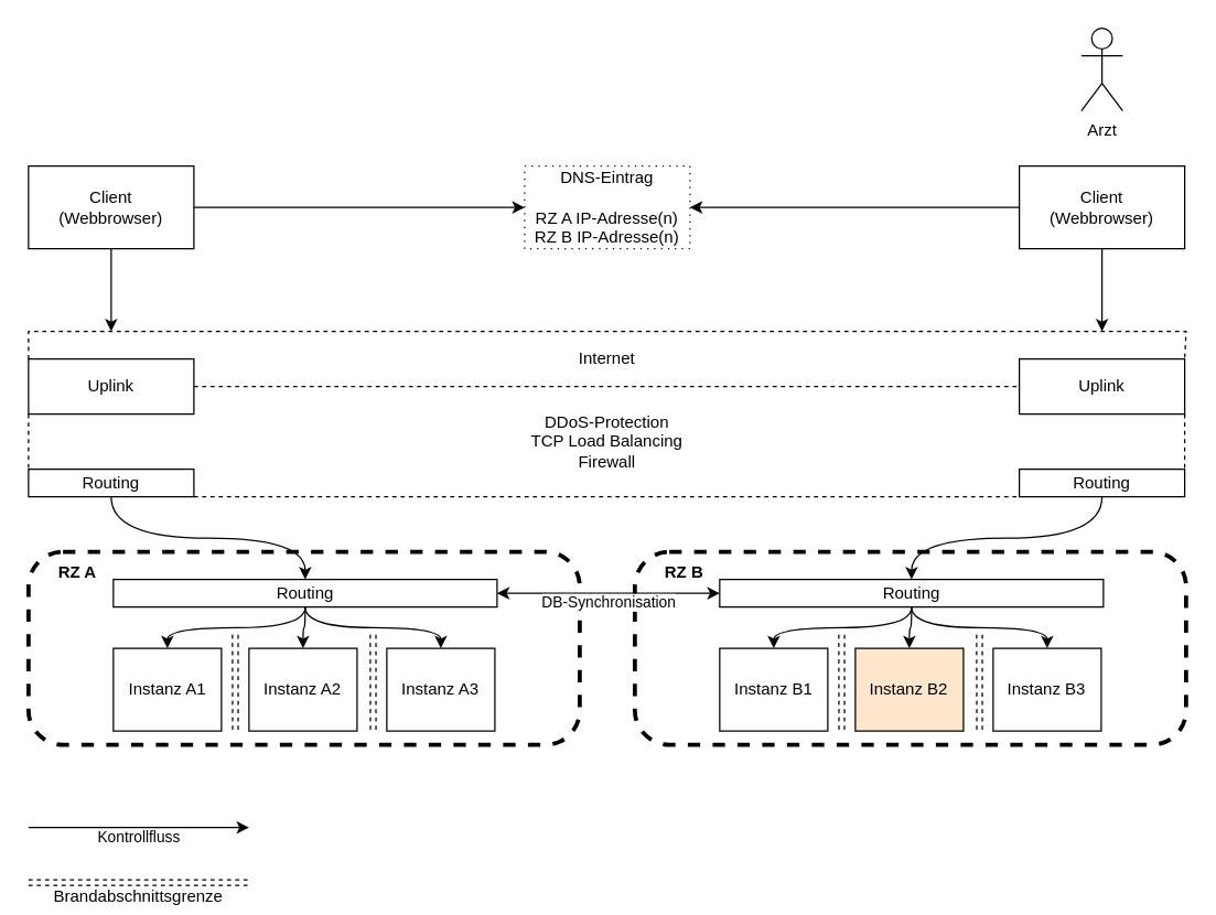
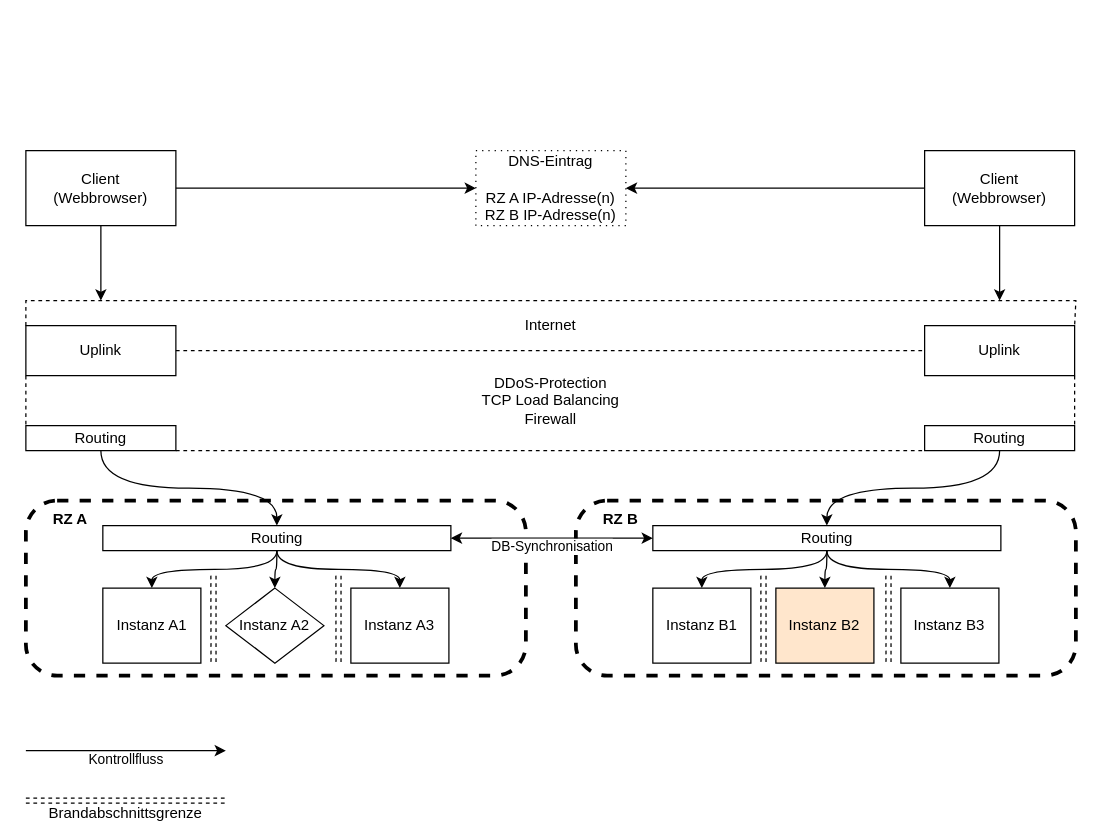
  <mxCell id="0" />
  <mxCell id="1" parent="0" />
- <mxCell id="2" value="Arzt" style="shape=umlActor;verticalLabelPosition=bottom;verticalAlign=top;html=1;outlineConnect=0;" vertex="1" parent="1"><mxGeometry x="784" y="20" width="30" height="60" as="geometry" /></mxCell>
  <mxCell id="3" value="Client&lt;br&gt;(Webbrowser)" style="rounded=0;whiteSpace=wrap;html=1;" vertex="1" parent="1"><mxGeometry x="20" y="120" width="120" height="60" as="geometry" /></mxCell>
  <mxCell id="4" value="Kontrollfluss" style="endArrow=classic;html=1;rounded=0;labelBackgroundColor=none;spacing=0;spacingTop=14;" edge="1" parent="1"><mxGeometry width="50" height="50" relative="1" as="geometry"><mxPoint x="20" y="600" as="sourcePoint" /><mxPoint x="180" y="600" as="targetPoint" /><mxPoint as="offset" /></mxGeometry></mxCell>
  <mxCell id="5" value="Client&lt;br&gt;(Webbrowser)" style="rounded=0;whiteSpace=wrap;html=1;" vertex="1" parent="1"><mxGeometry x="739" y="120" width="120" height="60" as="geometry" /></mxCell>
  <mxCell id="6" value="" style="endArrow=none;dashed=1;html=1;rounded=0;exitX=0;exitY=0;exitDx=0;exitDy=0;entryX=1;entryY=0;entryDx=0;entryDy=0;" edge="1" parent="1" source="7" target="8"><mxGeometry width="50" height="50" relative="1" as="geometry"><mxPoint x="20" y="240" as="sourcePoint" /><mxPoint x="780" y="240" as="targetPoint" /><Array as="points"><mxPoint x="20" y="240" /><mxPoint x="860" y="240" /></Array></mxGeometry></mxCell>
  <mxCell id="7" value="Uplink" style="rounded=0;whiteSpace=wrap;html=1;" vertex="1" parent="1"><mxGeometry x="20" y="260" width="120" height="40" as="geometry" /></mxCell>
  <mxCell id="8" value="Uplink" style="rounded=0;whiteSpace=wrap;html=1;" vertex="1" parent="1"><mxGeometry x="739" y="260" width="120" height="40" as="geometry" /></mxCell>
  <mxCell id="9" value="Routing" style="rounded=0;whiteSpace=wrap;html=1;" vertex="1" parent="1"><mxGeometry x="20" y="340" width="120" height="20" as="geometry" /></mxCell>
  <mxCell id="10" value="Routing" style="rounded=0;whiteSpace=wrap;html=1;" vertex="1" parent="1"><mxGeometry x="739" y="340" width="120" height="20" as="geometry" /></mxCell>
  <mxCell id="11" value="" style="endArrow=none;dashed=1;html=1;rounded=0;exitX=1;exitY=0.5;exitDx=0;exitDy=0;entryX=0;entryY=0.5;entryDx=0;entryDy=0;" edge="1" parent="1" source="7" target="8"><mxGeometry width="50" height="50" relative="1" as="geometry"><mxPoint x="-10" y="380" as="sourcePoint" /><mxPoint x="750" y="380" as="targetPoint" /></mxGeometry></mxCell>
  <mxCell id="12" value="" style="endArrow=none;dashed=1;html=1;rounded=0;exitX=1;exitY=1;exitDx=0;exitDy=0;entryX=0;entryY=1;entryDx=0;entryDy=0;" edge="1" parent="1" source="9" target="10"><mxGeometry width="50" height="50" relative="1" as="geometry"><mxPoint x="150" y="290" as="sourcePoint" /><mxPoint x="670" y="290" as="targetPoint" /></mxGeometry></mxCell>
  <mxCell id="13" value="" style="endArrow=none;dashed=1;html=1;rounded=0;exitX=0;exitY=1;exitDx=0;exitDy=0;entryX=0;entryY=0;entryDx=0;entryDy=0;" edge="1" parent="1" source="7" target="9"><mxGeometry width="50" height="50" relative="1" as="geometry"><mxPoint x="20" y="240" as="sourcePoint" /><mxPoint x="450" y="510" as="targetPoint" /></mxGeometry></mxCell>
  <mxCell id="14" value="" style="endArrow=none;dashed=1;html=1;rounded=0;exitX=1;exitY=1;exitDx=0;exitDy=0;entryX=1;entryY=0;entryDx=0;entryDy=0;" edge="1" parent="1" source="8" target="10"><mxGeometry width="50" height="50" relative="1" as="geometry"><mxPoint x="109" y="310" as="sourcePoint" /><mxPoint x="109" y="350" as="targetPoint" /></mxGeometry></mxCell>
  <mxCell id="15" value="Internet" style="text;html=1;strokeColor=none;fillColor=none;align=center;verticalAlign=middle;whiteSpace=wrap;rounded=0;" vertex="1" parent="1"><mxGeometry x="140" y="240" width="600" height="40" as="geometry" /></mxCell>
  <mxCell id="16" value="DDoS-Protection&lt;br&gt;TCP Load Balancing&lt;br&gt;Firewall" style="text;html=1;strokeColor=none;fillColor=none;align=center;verticalAlign=middle;whiteSpace=wrap;rounded=0;" vertex="1" parent="1"><mxGeometry x="140" y="280" width="600" height="80" as="geometry" /></mxCell>
  <mxCell id="17" value="" style="rounded=1;whiteSpace=wrap;html=1;dashed=1;strokeWidth=3;perimeterSpacing=0;fixDash=0;container=1;collapsible=0;expand=1;comic=0;perimeter=none;arcSize=50;absoluteArcSize=1;recursiveResize=0;" vertex="1" parent="1"><mxGeometry x="20" y="400" width="400" height="140" as="geometry" /></mxCell>
  <mxCell id="18" value="RZ A" style="text;html=1;strokeColor=none;fillColor=none;align=left;verticalAlign=middle;whiteSpace=wrap;rounded=0;dashed=1;dashPattern=1 4;comic=0;strokeWidth=1;fontStyle=1" vertex="1" parent="17"><mxGeometry x="20.392" width="101.961" height="30" as="geometry" /></mxCell>
  <mxCell id="19" value="Routing" style="rounded=0;whiteSpace=wrap;html=1;" vertex="1" parent="17"><mxGeometry x="61.57" y="20" width="278.43" height="20" as="geometry" /></mxCell>
  <mxCell id="20" value="Instanz A1" style="rounded=0;whiteSpace=wrap;html=1;comic=0;strokeWidth=1;" vertex="1" parent="17"><mxGeometry x="61.57" y="70" width="78.43" height="60" as="geometry" /></mxCell>
- <mxCell id="21" value="Instanz A2" style="rounded=0;whiteSpace=wrap;html=1;comic=0;strokeWidth=1;" vertex="1" parent="17"><mxGeometry x="160" y="70" width="78.43" height="60" as="geometry" /></mxCell>
+ <mxCell id="21" value="Instanz A2" style="rhombus;whiteSpace=wrap;html=1;comic=0;strokeWidth=1;" vertex="1" parent="17"><mxGeometry x="160" y="70" width="78.43" height="60" as="geometry" /></mxCell>
  <mxCell id="22" value="Instanz A3" style="rounded=0;whiteSpace=wrap;html=1;comic=0;strokeWidth=1;" vertex="1" parent="17"><mxGeometry x="260" y="70" width="78.43" height="60" as="geometry" /></mxCell>
  <mxCell id="23" value="" style="endArrow=classic;html=1;rounded=0;labelBackgroundColor=none;comic=0;jumpStyle=none;exitX=0.5;exitY=1;exitDx=0;exitDy=0;edgeStyle=orthogonalEdgeStyle;curved=1;" edge="1" parent="17" source="19" target="20"><mxGeometry width="50" height="50" relative="1" as="geometry"><mxPoint x="70" y="-30" as="sourcePoint" /><mxPoint x="210.829" y="30" as="targetPoint" /></mxGeometry></mxCell>
  <mxCell id="24" value="" style="endArrow=classic;html=1;rounded=0;labelBackgroundColor=none;comic=0;jumpStyle=none;exitX=0.5;exitY=1;exitDx=0;exitDy=0;edgeStyle=orthogonalEdgeStyle;entryX=0.5;entryY=0;entryDx=0;entryDy=0;curved=1;" edge="1" parent="17" source="19" target="21"><mxGeometry width="50" height="50" relative="1" as="geometry"><mxPoint x="210.785" y="50" as="sourcePoint" /><mxPoint x="110.829" y="80" as="targetPoint" /></mxGeometry></mxCell>
  <mxCell id="25" value="" style="endArrow=classic;html=1;rounded=0;labelBackgroundColor=none;comic=0;jumpStyle=none;exitX=0.5;exitY=1;exitDx=0;exitDy=0;edgeStyle=orthogonalEdgeStyle;curved=1;" edge="1" parent="17" source="19" target="22"><mxGeometry width="50" height="50" relative="1" as="geometry"><mxPoint x="210.785" y="50" as="sourcePoint" /><mxPoint x="209.215" y="80" as="targetPoint" /></mxGeometry></mxCell>
  <mxCell id="26" value="DNS-Eintrag&lt;br&gt;&lt;br&gt;RZ A IP-Adresse(n)&lt;br&gt;RZ B IP-Adresse(n)" style="rounded=0;whiteSpace=wrap;html=1;comic=0;strokeWidth=1;dashed=1;dashPattern=1 4;" vertex="1" parent="1"><mxGeometry x="380" y="120" width="120" height="60" as="geometry" /></mxCell>
  <mxCell id="27" value="" style="endArrow=classic;html=1;rounded=0;" edge="1" parent="1" source="3" target="26"><mxGeometry width="50" height="50" relative="1" as="geometry"><mxPoint x="370" y="340" as="sourcePoint" /><mxPoint x="420" y="290" as="targetPoint" /></mxGeometry></mxCell>
  <mxCell id="28" value="" style="endArrow=classic;html=1;rounded=0;" edge="1" parent="1" source="5" target="26"><mxGeometry width="50" height="50" relative="1" as="geometry"><mxPoint x="370" y="340" as="sourcePoint" /><mxPoint x="420" y="290" as="targetPoint" /></mxGeometry></mxCell>
  <mxCell id="29" value="" style="endArrow=classic;html=1;rounded=0;" edge="1" parent="1" source="3"><mxGeometry width="50" height="50" relative="1" as="geometry"><mxPoint x="370" y="340" as="sourcePoint" /><mxPoint x="80" y="240" as="targetPoint" /></mxGeometry></mxCell>
  <mxCell id="30" value="" style="endArrow=classic;html=1;rounded=0;" edge="1" parent="1" source="5"><mxGeometry width="50" height="50" relative="1" as="geometry"><mxPoint x="449" y="340" as="sourcePoint" /><mxPoint x="799" y="240" as="targetPoint" /></mxGeometry></mxCell>
  <mxCell id="31" value="Brandabschnittsgrenze" style="group;spacing=0;labelBackgroundColor=none;spacingBottom=0;" vertex="1" connectable="0" parent="1"><mxGeometry x="20" y="638" width="160" height="4" as="geometry" /></mxCell>
  <mxCell id="32" value="" style="endArrow=none;html=1;rounded=0;jumpStyle=none;dashed=1;comic=0;" edge="1" parent="31"><mxGeometry width="50" height="50" relative="1" as="geometry"><mxPoint as="sourcePoint" /><mxPoint x="160" as="targetPoint" /></mxGeometry></mxCell>
  <mxCell id="33" value="" style="endArrow=none;html=1;rounded=0;jumpStyle=none;dashed=1;comic=0;" edge="1" parent="31"><mxGeometry width="50" height="50" relative="1" as="geometry"><mxPoint y="4" as="sourcePoint" /><mxPoint x="160.0" y="4" as="targetPoint" /></mxGeometry></mxCell>
  <mxCell id="34" value="" style="group" vertex="1" connectable="0" parent="1"><mxGeometry x="168" y="460" width="4.12" height="70" as="geometry" /></mxCell>
  <mxCell id="35" value="" style="endArrow=none;html=1;rounded=0;jumpStyle=none;dashed=1;comic=0;" edge="1" parent="34"><mxGeometry width="50" height="50" relative="1" as="geometry"><mxPoint x="4.12" as="sourcePoint" /><mxPoint x="4.12" y="70" as="targetPoint" /></mxGeometry></mxCell>
  <mxCell id="36" value="" style="endArrow=none;html=1;rounded=0;jumpStyle=none;dashed=1;comic=0;" edge="1" parent="34"><mxGeometry width="50" height="50" relative="1" as="geometry"><mxPoint as="sourcePoint" /><mxPoint x="0.12" y="70" as="targetPoint" /></mxGeometry></mxCell>
  <mxCell id="37" value="" style="group" vertex="1" connectable="0" parent="1"><mxGeometry x="268" y="460" width="4.12" height="70" as="geometry" /></mxCell>
  <mxCell id="38" value="" style="endArrow=none;html=1;rounded=0;jumpStyle=none;dashed=1;comic=0;" edge="1" parent="37"><mxGeometry width="50" height="50" relative="1" as="geometry"><mxPoint x="4.12" as="sourcePoint" /><mxPoint x="4.12" y="70" as="targetPoint" /></mxGeometry></mxCell>
  <mxCell id="39" value="" style="endArrow=none;html=1;rounded=0;jumpStyle=none;dashed=1;comic=0;" edge="1" parent="37"><mxGeometry width="50" height="50" relative="1" as="geometry"><mxPoint as="sourcePoint" /><mxPoint x="0.12" y="70" as="targetPoint" /></mxGeometry></mxCell>
  <mxCell id="40" value="" style="rounded=1;whiteSpace=wrap;html=1;dashed=1;strokeWidth=3;perimeterSpacing=0;fixDash=0;container=1;collapsible=0;expand=1;comic=0;perimeter=none;arcSize=50;absoluteArcSize=1;recursiveResize=0;" vertex="1" parent="1"><mxGeometry x="460" y="400" width="400" height="140" as="geometry" /></mxCell>
  <mxCell id="41" value="RZ B" style="text;html=1;strokeColor=none;fillColor=none;align=left;verticalAlign=middle;whiteSpace=wrap;rounded=0;dashed=1;dashPattern=1 4;comic=0;strokeWidth=1;fontStyle=1" vertex="1" parent="40"><mxGeometry x="20.392" width="101.961" height="30" as="geometry" /></mxCell>
  <mxCell id="42" value="Routing" style="rounded=0;whiteSpace=wrap;html=1;" vertex="1" parent="40"><mxGeometry x="61.57" y="20" width="278.43" height="20" as="geometry" /></mxCell>
  <mxCell id="43" value="Instanz B1" style="rounded=0;whiteSpace=wrap;html=1;comic=0;strokeWidth=1;" vertex="1" parent="40"><mxGeometry x="61.57" y="70" width="78.43" height="60" as="geometry" /></mxCell>
  <mxCell id="44" value="Instanz B2" style="rounded=0;whiteSpace=wrap;html=1;comic=0;strokeWidth=1;fillColor=#ffe6cc;" vertex="1" parent="40"><mxGeometry x="160" y="70" width="78.43" height="60" as="geometry" /></mxCell>
  <mxCell id="45" value="Instanz B3" style="rounded=0;whiteSpace=wrap;html=1;comic=0;strokeWidth=1;" vertex="1" parent="40"><mxGeometry x="260" y="70" width="78.43" height="60" as="geometry" /></mxCell>
  <mxCell id="46" value="" style="endArrow=classic;html=1;rounded=0;labelBackgroundColor=none;comic=0;jumpStyle=none;exitX=0.5;exitY=1;exitDx=0;exitDy=0;entryX=0.5;entryY=0;entryDx=0;entryDy=0;edgeStyle=orthogonalEdgeStyle;curved=1;" edge="1" parent="40" source="42" target="43"><mxGeometry width="50" height="50" relative="1" as="geometry"><mxPoint x="349" y="-30" as="sourcePoint" /><mxPoint x="210.785" y="30" as="targetPoint" /></mxGeometry></mxCell>
  <mxCell id="47" value="" style="endArrow=classic;html=1;rounded=0;labelBackgroundColor=none;comic=0;jumpStyle=none;exitX=0.5;exitY=1;exitDx=0;exitDy=0;entryX=0.5;entryY=0;entryDx=0;entryDy=0;edgeStyle=orthogonalEdgeStyle;curved=1;" edge="1" parent="40" source="42" target="44"><mxGeometry width="50" height="50" relative="1" as="geometry"><mxPoint x="359" y="-20" as="sourcePoint" /><mxPoint x="220.785" y="40" as="targetPoint" /></mxGeometry></mxCell>
  <mxCell id="48" value="" style="endArrow=classic;html=1;rounded=0;labelBackgroundColor=none;comic=0;jumpStyle=none;exitX=0.5;exitY=1;exitDx=0;exitDy=0;entryX=0.5;entryY=0;entryDx=0;entryDy=0;edgeStyle=orthogonalEdgeStyle;curved=1;" edge="1" parent="40" source="42" target="45"><mxGeometry width="50" height="50" relative="1" as="geometry"><mxPoint x="369" y="-10" as="sourcePoint" /><mxPoint x="230.785" y="50" as="targetPoint" /></mxGeometry></mxCell>
  <mxCell id="49" value="" style="group" vertex="1" connectable="0" parent="1"><mxGeometry x="608" y="460" width="4.12" height="70" as="geometry" /></mxCell>
  <mxCell id="50" value="" style="endArrow=none;html=1;rounded=0;jumpStyle=none;dashed=1;comic=0;" edge="1" parent="49"><mxGeometry width="50" height="50" relative="1" as="geometry"><mxPoint x="4.12" as="sourcePoint" /><mxPoint x="4.12" y="70" as="targetPoint" /></mxGeometry></mxCell>
  <mxCell id="51" value="" style="endArrow=none;html=1;rounded=0;jumpStyle=none;dashed=1;comic=0;" edge="1" parent="49"><mxGeometry width="50" height="50" relative="1" as="geometry"><mxPoint as="sourcePoint" /><mxPoint x="0.12" y="70" as="targetPoint" /></mxGeometry></mxCell>
  <mxCell id="52" value="" style="group" vertex="1" connectable="0" parent="1"><mxGeometry x="708" y="460" width="4.12" height="70" as="geometry" /></mxCell>
  <mxCell id="53" value="" style="endArrow=none;html=1;rounded=0;jumpStyle=none;dashed=1;comic=0;" edge="1" parent="52"><mxGeometry width="50" height="50" relative="1" as="geometry"><mxPoint x="4.12" as="sourcePoint" /><mxPoint x="4.12" y="70" as="targetPoint" /></mxGeometry></mxCell>
  <mxCell id="54" value="" style="endArrow=none;html=1;rounded=0;jumpStyle=none;dashed=1;comic=0;" edge="1" parent="52"><mxGeometry width="50" height="50" relative="1" as="geometry"><mxPoint as="sourcePoint" /><mxPoint x="0.12" y="70" as="targetPoint" /></mxGeometry></mxCell>
  <mxCell id="55" value="" style="endArrow=classic;html=1;rounded=0;labelBackgroundColor=none;comic=0;jumpStyle=none;exitX=0.5;exitY=1;exitDx=0;exitDy=0;edgeStyle=orthogonalEdgeStyle;curved=1;" edge="1" parent="1" source="9" target="19"><mxGeometry width="50" height="50" relative="1" as="geometry"><mxPoint x="430" y="410" as="sourcePoint" /><mxPoint x="480" y="360" as="targetPoint" /></mxGeometry></mxCell>
  <mxCell id="56" value="" style="endArrow=classic;html=1;rounded=0;labelBackgroundColor=none;comic=0;jumpStyle=none;exitX=0.5;exitY=1;exitDx=0;exitDy=0;entryX=0.5;entryY=0;entryDx=0;entryDy=0;edgeStyle=orthogonalEdgeStyle;curved=1;" edge="1" parent="1" source="10" target="42"><mxGeometry width="50" height="50" relative="1" as="geometry"><mxPoint x="348.77" y="578" as="sourcePoint" /><mxPoint x="419.948" y="638" as="targetPoint" /></mxGeometry></mxCell>
  <mxCell id="57" value="DB-Synchronisation" style="endArrow=classic;startArrow=classic;html=1;rounded=0;labelBackgroundColor=default;comic=0;curved=1;jumpStyle=none;spacing=2;spacingTop=14;" edge="1" parent="1" source="19" target="42"><mxGeometry width="50" height="50" relative="1" as="geometry"><mxPoint x="450" y="510" as="sourcePoint" /><mxPoint x="500" y="460" as="targetPoint" /></mxGeometry></mxCell>
